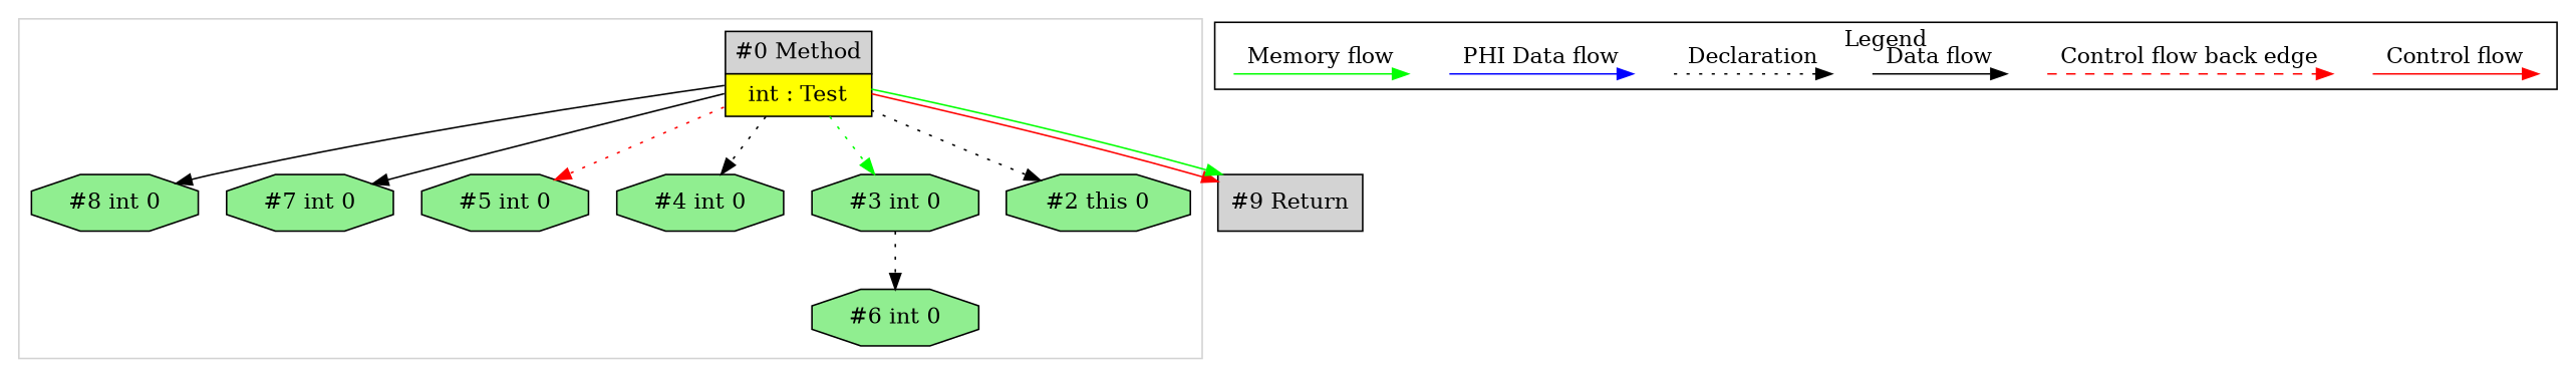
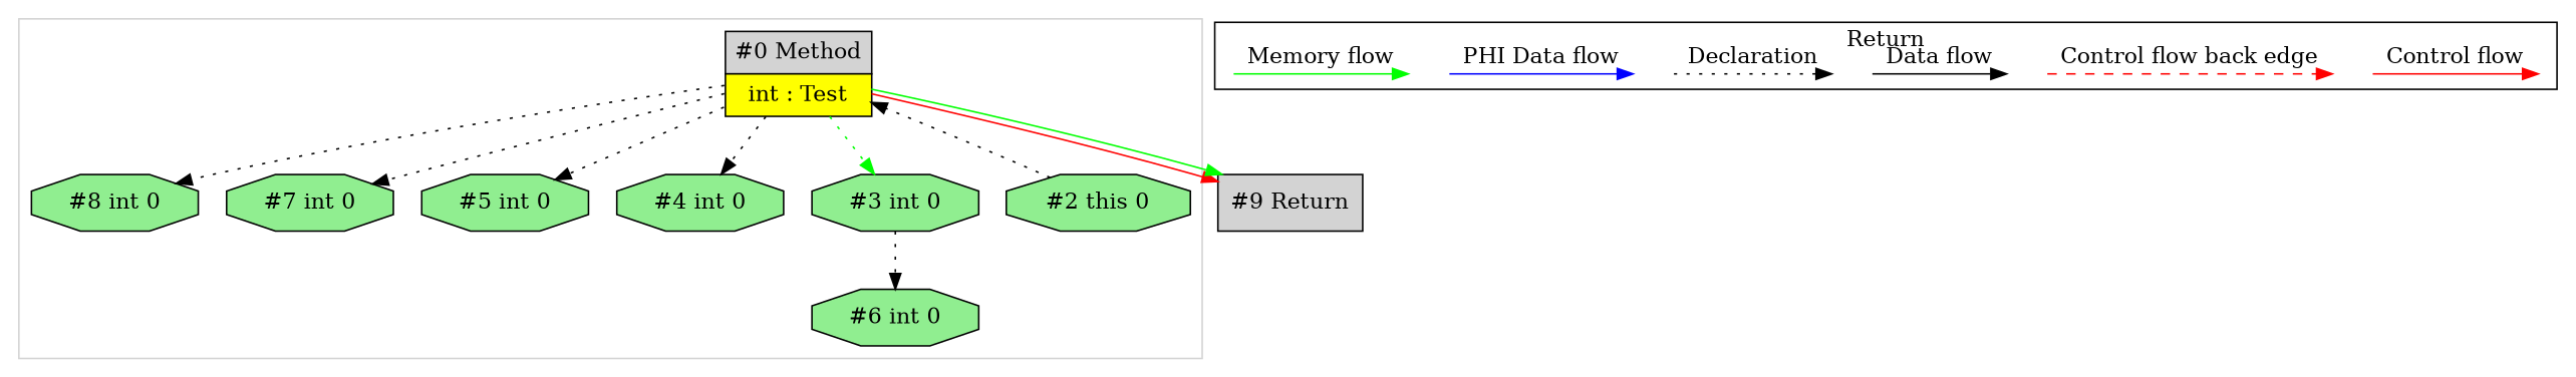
  digraph {
    ordering=in
    node [shape=point style=invis]
    edge [style=dotted]
    n1 [fillcolor=lightgrey label=<<table border="0" cellborder="1" cellspacing="0" cellpadding="5"><tr><td colspan="1">#0 Method</td></tr><tr><td port="prj1" bgcolor="yellow">int : Test</td></tr></table>> margin=0 shape=none style=filled]
    n2 [fillcolor=lightgreen label="#8 int 0" shape=octagon style=filled]
    n3 [fillcolor=lightgreen label="#7 int 0" shape=octagon style=filled]
    n4 [fillcolor=lightgreen label="#6 int 0" shape=octagon style=filled]
    n5 [fillcolor=lightgreen label="#5 int 0" shape=octagon style=filled]
    n6 [fillcolor=lightgreen label="#4 int 0" shape=octagon style=filled]
    n7 [fillcolor=lightgreen label="#3 int 0" shape=octagon style=filled]
    n8 [fillcolor=lightgreen label="#2 this 0" shape=octagon style=filled]
    c0
    c1
    c2
    c3
    d0
    d1
    d2
    d3
    d4
    d5
    d6
    d7
    n21 [fillcolor=lightgrey label="#9 Return" shape=box style=filled]
    subgraph cluster_1 {
      color=lightgray
      n1
      n2
      n3
      n4
      n5
      n6
      n7
      n8
    }
    subgraph cluster_2 {
-     label=Legend
+     label=Return
      subgraph sub_3 {
        label=Legend
        rank=same
        c0
        c1
        c2
        c3
        d0
        d1
        d2
        d3
        d4
        d5
        d6
        d7
      }
    }
-   n1 -> n2 [style=solid]
-   n1 -> n3 [style=solid]
-   n1 -> n5 [color=red]
+   n1 -> n2
+   n1 -> n3
+   n1 -> n5
    n1 -> n6
    n1 -> n7 [color=green]
-   n1 -> n8
+   n8 -> n1
    n1 -> n21 [color=red fontcolor=red labeldistance=2 style=""]
    n1 -> n21 [color=green constraint=false labeldistance=2 style=""]
    n7 -> n4
    c0 -> c1 [color=red label="Control flow" style=solid]
    c2 -> c3 [color=red label="Control flow back edge" style=dashed]
    d0 -> d1 [label="Data flow" style=""]
    d2 -> d3 [label=Declaration]
    d4 -> d5 [color=blue label="PHI Data flow" style=""]
    d6 -> d7 [color=green label="Memory flow" style=""]
  }
